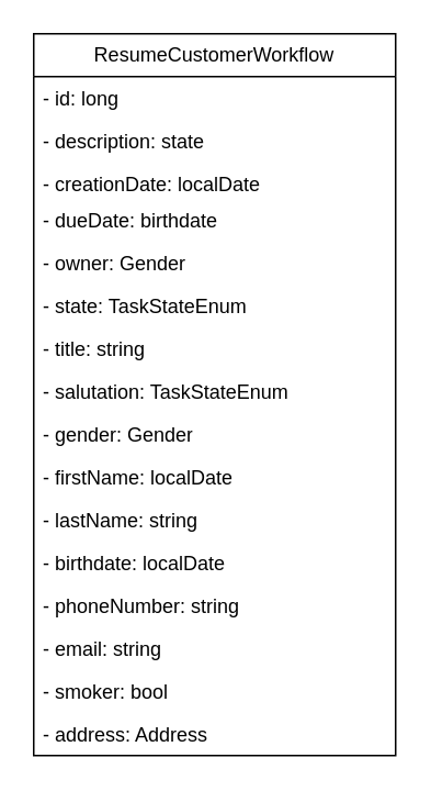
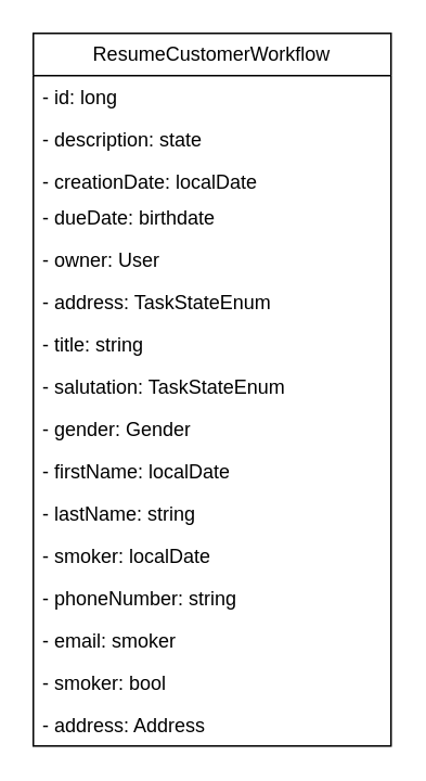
  <mxCell id="0" />
  <mxCell id="1" parent="0" />
  <mxCell id="2" value="ResumeCustomerWorkflow" style="swimlane;fontStyle=0;childLayout=stackLayout;horizontal=1;startSize=26;fillColor=none;horizontalStack=0;resizeParent=1;resizeParentMax=0;resizeLast=0;collapsible=1;marginBottom=0;whiteSpace=wrap;html=1;" vertex="1" parent="1"><mxGeometry x="20" y="20" width="220" height="438" as="geometry" /></mxCell>
  <mxCell id="3" value="- id: long" style="text;strokeColor=none;fillColor=none;align=left;verticalAlign=top;spacingLeft=4;spacingRight=4;overflow=hidden;rotatable=0;points=[[0,0.5],[1,0.5]];portConstraint=eastwest;whiteSpace=wrap;html=1;" vertex="1" parent="2"><mxGeometry y="26" width="220" height="26" as="geometry" /></mxCell>
  <mxCell id="4" value="- description: state" style="text;strokeColor=none;fillColor=none;align=left;verticalAlign=top;spacingLeft=4;spacingRight=4;overflow=hidden;rotatable=0;points=[[0,0.5],[1,0.5]];portConstraint=eastwest;whiteSpace=wrap;html=1;" vertex="1" parent="2"><mxGeometry y="52" width="220" height="26" as="geometry" /></mxCell>
  <mxCell id="5" value="&lt;div&gt;- creationDate: localDate&lt;/div&gt;&lt;div&gt;&lt;br&gt;&lt;/div&gt;" style="text;strokeColor=none;fillColor=none;align=left;verticalAlign=top;spacingLeft=4;spacingRight=4;overflow=hidden;rotatable=0;points=[[0,0.5],[1,0.5]];portConstraint=eastwest;whiteSpace=wrap;html=1;" vertex="1" parent="2"><mxGeometry y="78" width="220" height="22" as="geometry" /></mxCell>
  <mxCell id="6" value="- dueDate: birthdate" style="text;strokeColor=none;fillColor=none;align=left;verticalAlign=top;spacingLeft=4;spacingRight=4;overflow=hidden;rotatable=0;points=[[0,0.5],[1,0.5]];portConstraint=eastwest;whiteSpace=wrap;html=1;" vertex="1" parent="2"><mxGeometry y="100" width="220" height="26" as="geometry" /></mxCell>
- <mxCell id="7" value="- owner: Gender" style="text;strokeColor=none;fillColor=none;align=left;verticalAlign=top;spacingLeft=4;spacingRight=4;overflow=hidden;rotatable=0;points=[[0,0.5],[1,0.5]];portConstraint=eastwest;whiteSpace=wrap;html=1;" vertex="1" parent="2"><mxGeometry y="126" width="220" height="26" as="geometry" /></mxCell>
- <mxCell id="8" value="- state: TaskStateEnum" style="text;strokeColor=none;fillColor=none;align=left;verticalAlign=top;spacingLeft=4;spacingRight=4;overflow=hidden;rotatable=0;points=[[0,0.5],[1,0.5]];portConstraint=eastwest;whiteSpace=wrap;html=1;" vertex="1" parent="2"><mxGeometry y="152" width="220" height="26" as="geometry" /></mxCell>
+ <mxCell id="7" value="- owner: User" style="text;strokeColor=none;fillColor=none;align=left;verticalAlign=top;spacingLeft=4;spacingRight=4;overflow=hidden;rotatable=0;points=[[0,0.5],[1,0.5]];portConstraint=eastwest;whiteSpace=wrap;html=1;" vertex="1" parent="2"><mxGeometry y="126" width="220" height="26" as="geometry" /></mxCell>
+ <mxCell id="8" value="- address: TaskStateEnum" style="text;strokeColor=none;fillColor=none;align=left;verticalAlign=top;spacingLeft=4;spacingRight=4;overflow=hidden;rotatable=0;points=[[0,0.5],[1,0.5]];portConstraint=eastwest;whiteSpace=wrap;html=1;" vertex="1" parent="2"><mxGeometry y="152" width="220" height="26" as="geometry" /></mxCell>
  <mxCell id="9" value="- title: string" style="text;strokeColor=none;fillColor=none;align=left;verticalAlign=top;spacingLeft=4;spacingRight=4;overflow=hidden;rotatable=0;points=[[0,0.5],[1,0.5]];portConstraint=eastwest;whiteSpace=wrap;html=1;" vertex="1" parent="2"><mxGeometry y="178" width="220" height="26" as="geometry" /></mxCell>
  <mxCell id="10" value="- salutation: TaskStateEnum" style="text;strokeColor=none;fillColor=none;align=left;verticalAlign=top;spacingLeft=4;spacingRight=4;overflow=hidden;rotatable=0;points=[[0,0.5],[1,0.5]];portConstraint=eastwest;whiteSpace=wrap;html=1;" vertex="1" parent="2"><mxGeometry y="204" width="220" height="26" as="geometry" /></mxCell>
  <mxCell id="11" value="- gender: Gender" style="text;strokeColor=none;fillColor=none;align=left;verticalAlign=top;spacingLeft=4;spacingRight=4;overflow=hidden;rotatable=0;points=[[0,0.5],[1,0.5]];portConstraint=eastwest;whiteSpace=wrap;html=1;" vertex="1" parent="2"><mxGeometry y="230" width="220" height="26" as="geometry" /></mxCell>
  <mxCell id="12" value="- firstName: localDate" style="text;strokeColor=none;fillColor=none;align=left;verticalAlign=top;spacingLeft=4;spacingRight=4;overflow=hidden;rotatable=0;points=[[0,0.5],[1,0.5]];portConstraint=eastwest;whiteSpace=wrap;html=1;" vertex="1" parent="2"><mxGeometry y="256" width="220" height="26" as="geometry" /></mxCell>
  <mxCell id="13" value="- lastName: string" style="text;strokeColor=none;fillColor=none;align=left;verticalAlign=top;spacingLeft=4;spacingRight=4;overflow=hidden;rotatable=0;points=[[0,0.5],[1,0.5]];portConstraint=eastwest;whiteSpace=wrap;html=1;" vertex="1" parent="2"><mxGeometry y="282" width="220" height="26" as="geometry" /></mxCell>
- <mxCell id="14" value="- birthdate: localDate" style="text;strokeColor=none;fillColor=none;align=left;verticalAlign=top;spacingLeft=4;spacingRight=4;overflow=hidden;rotatable=0;points=[[0,0.5],[1,0.5]];portConstraint=eastwest;whiteSpace=wrap;html=1;" vertex="1" parent="2"><mxGeometry y="308" width="220" height="26" as="geometry" /></mxCell>
+ <mxCell id="14" value="- smoker: localDate" style="text;strokeColor=none;fillColor=none;align=left;verticalAlign=top;spacingLeft=4;spacingRight=4;overflow=hidden;rotatable=0;points=[[0,0.5],[1,0.5]];portConstraint=eastwest;whiteSpace=wrap;html=1;" vertex="1" parent="2"><mxGeometry y="308" width="220" height="26" as="geometry" /></mxCell>
  <mxCell id="15" value="- phoneNumber: string" style="text;strokeColor=none;fillColor=none;align=left;verticalAlign=top;spacingLeft=4;spacingRight=4;overflow=hidden;rotatable=0;points=[[0,0.5],[1,0.5]];portConstraint=eastwest;whiteSpace=wrap;html=1;" vertex="1" parent="2"><mxGeometry y="334" width="220" height="26" as="geometry" /></mxCell>
- <mxCell id="16" value="- email: string" style="text;strokeColor=none;fillColor=none;align=left;verticalAlign=top;spacingLeft=4;spacingRight=4;overflow=hidden;rotatable=0;points=[[0,0.5],[1,0.5]];portConstraint=eastwest;whiteSpace=wrap;html=1;" vertex="1" parent="2"><mxGeometry y="360" width="220" height="26" as="geometry" /></mxCell>
+ <mxCell id="16" value="- email: smoker" style="text;strokeColor=none;fillColor=none;align=left;verticalAlign=top;spacingLeft=4;spacingRight=4;overflow=hidden;rotatable=0;points=[[0,0.5],[1,0.5]];portConstraint=eastwest;whiteSpace=wrap;html=1;" vertex="1" parent="2"><mxGeometry y="360" width="220" height="26" as="geometry" /></mxCell>
  <mxCell id="17" value="- smoker: bool" style="text;strokeColor=none;fillColor=none;align=left;verticalAlign=top;spacingLeft=4;spacingRight=4;overflow=hidden;rotatable=0;points=[[0,0.5],[1,0.5]];portConstraint=eastwest;whiteSpace=wrap;html=1;" vertex="1" parent="2"><mxGeometry y="386" width="220" height="26" as="geometry" /></mxCell>
  <mxCell id="18" value="- address: Address" style="text;strokeColor=none;fillColor=none;align=left;verticalAlign=top;spacingLeft=4;spacingRight=4;overflow=hidden;rotatable=0;points=[[0,0.5],[1,0.5]];portConstraint=eastwest;whiteSpace=wrap;html=1;" vertex="1" parent="2"><mxGeometry y="412" width="220" height="26" as="geometry" /></mxCell>
